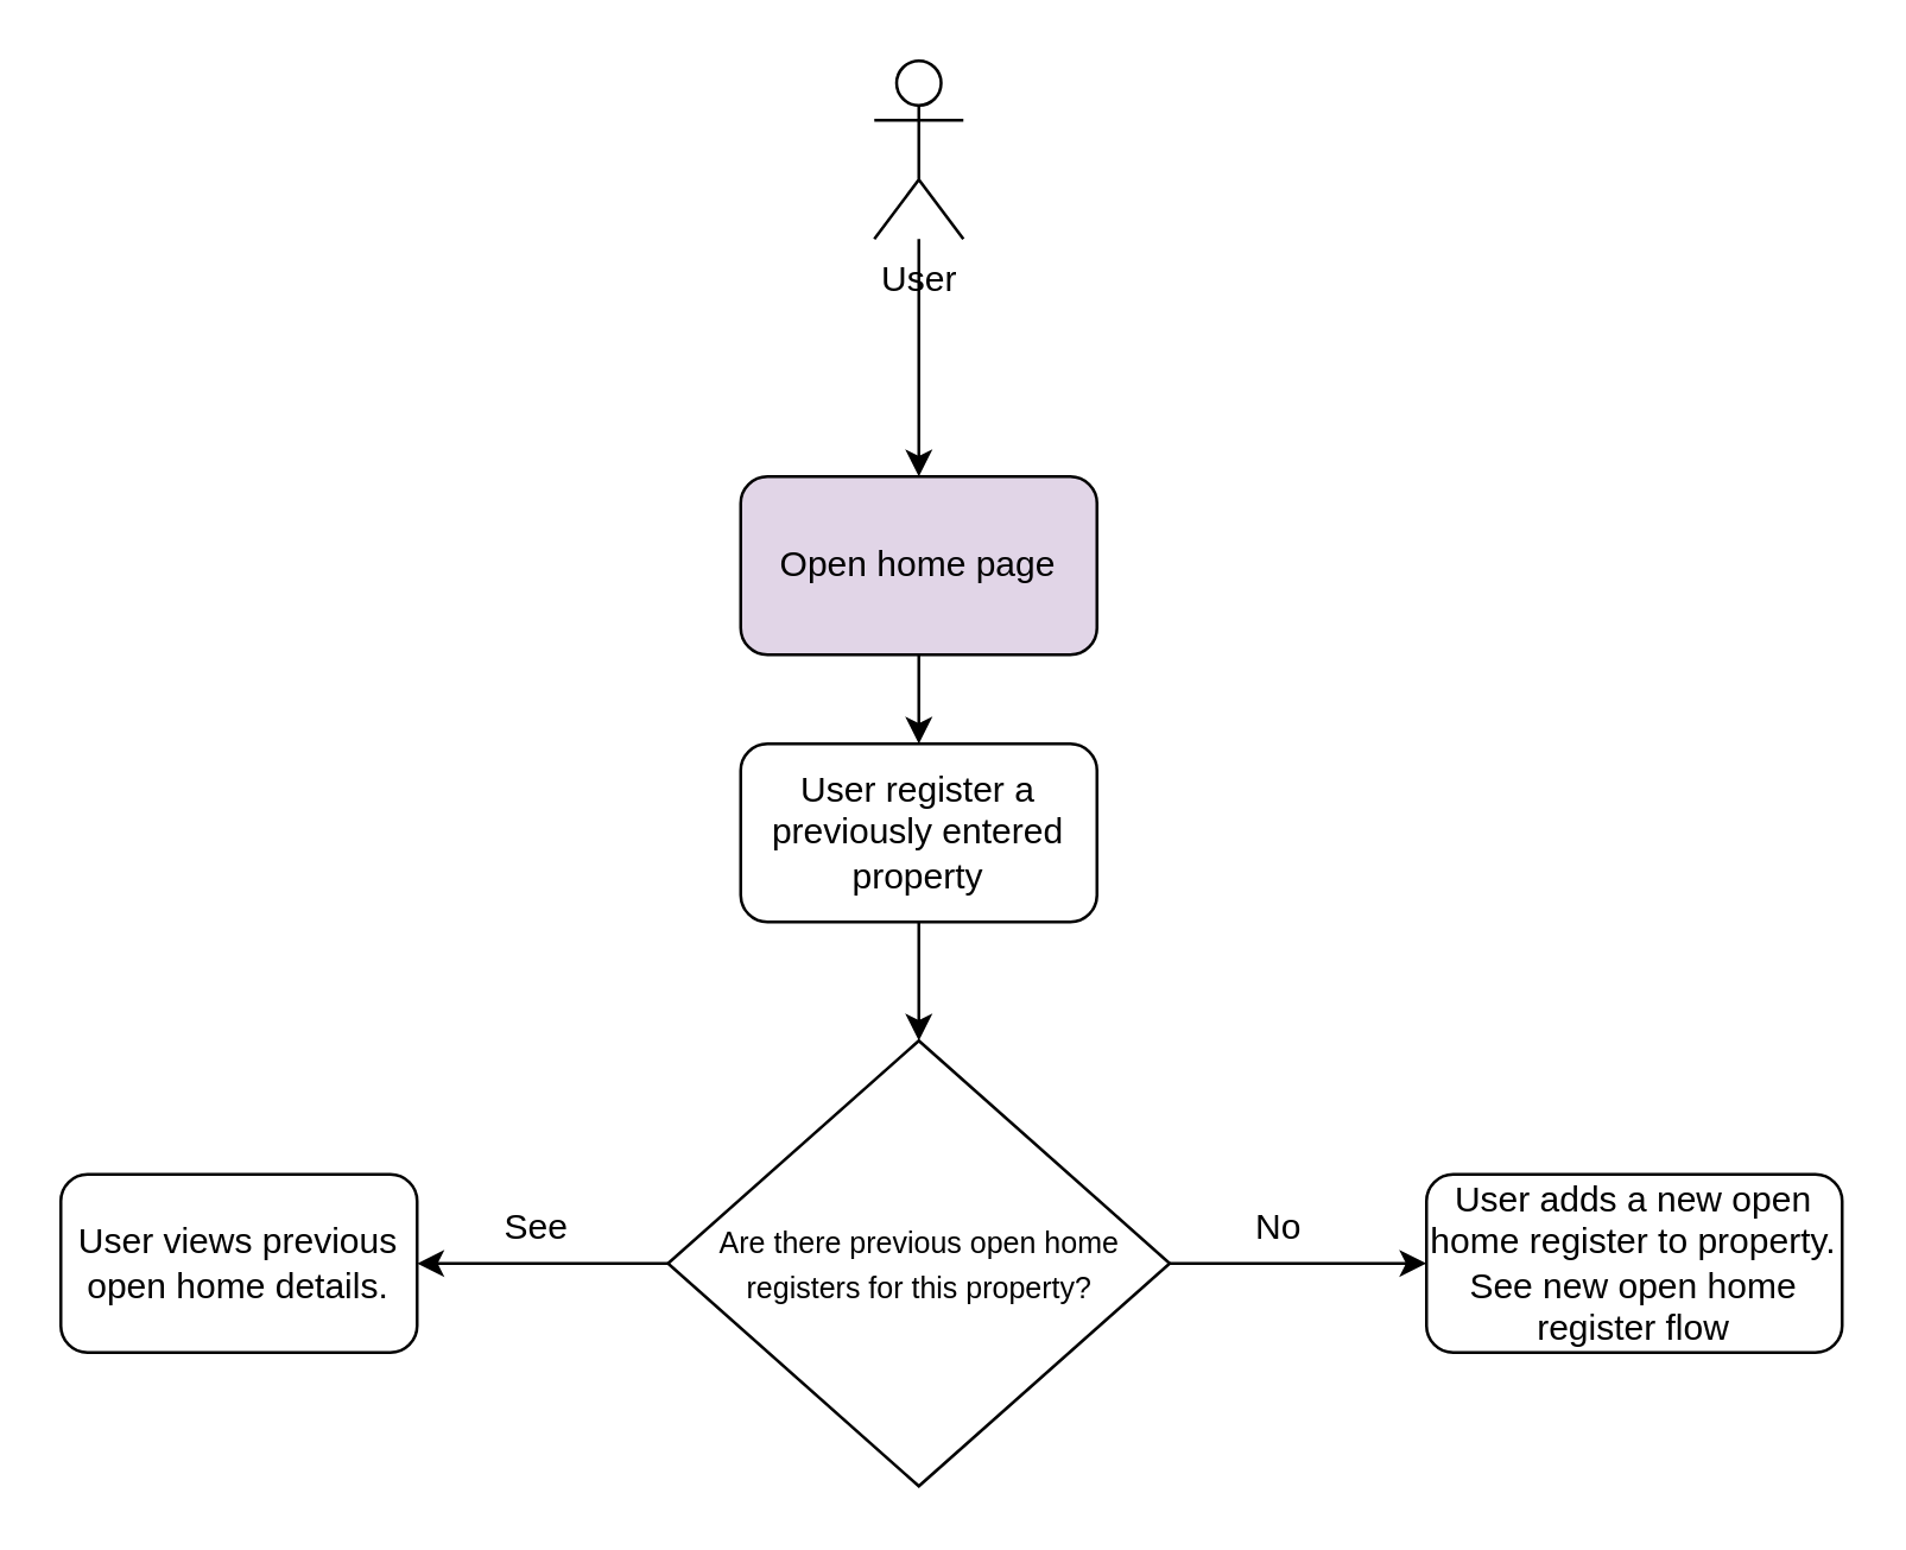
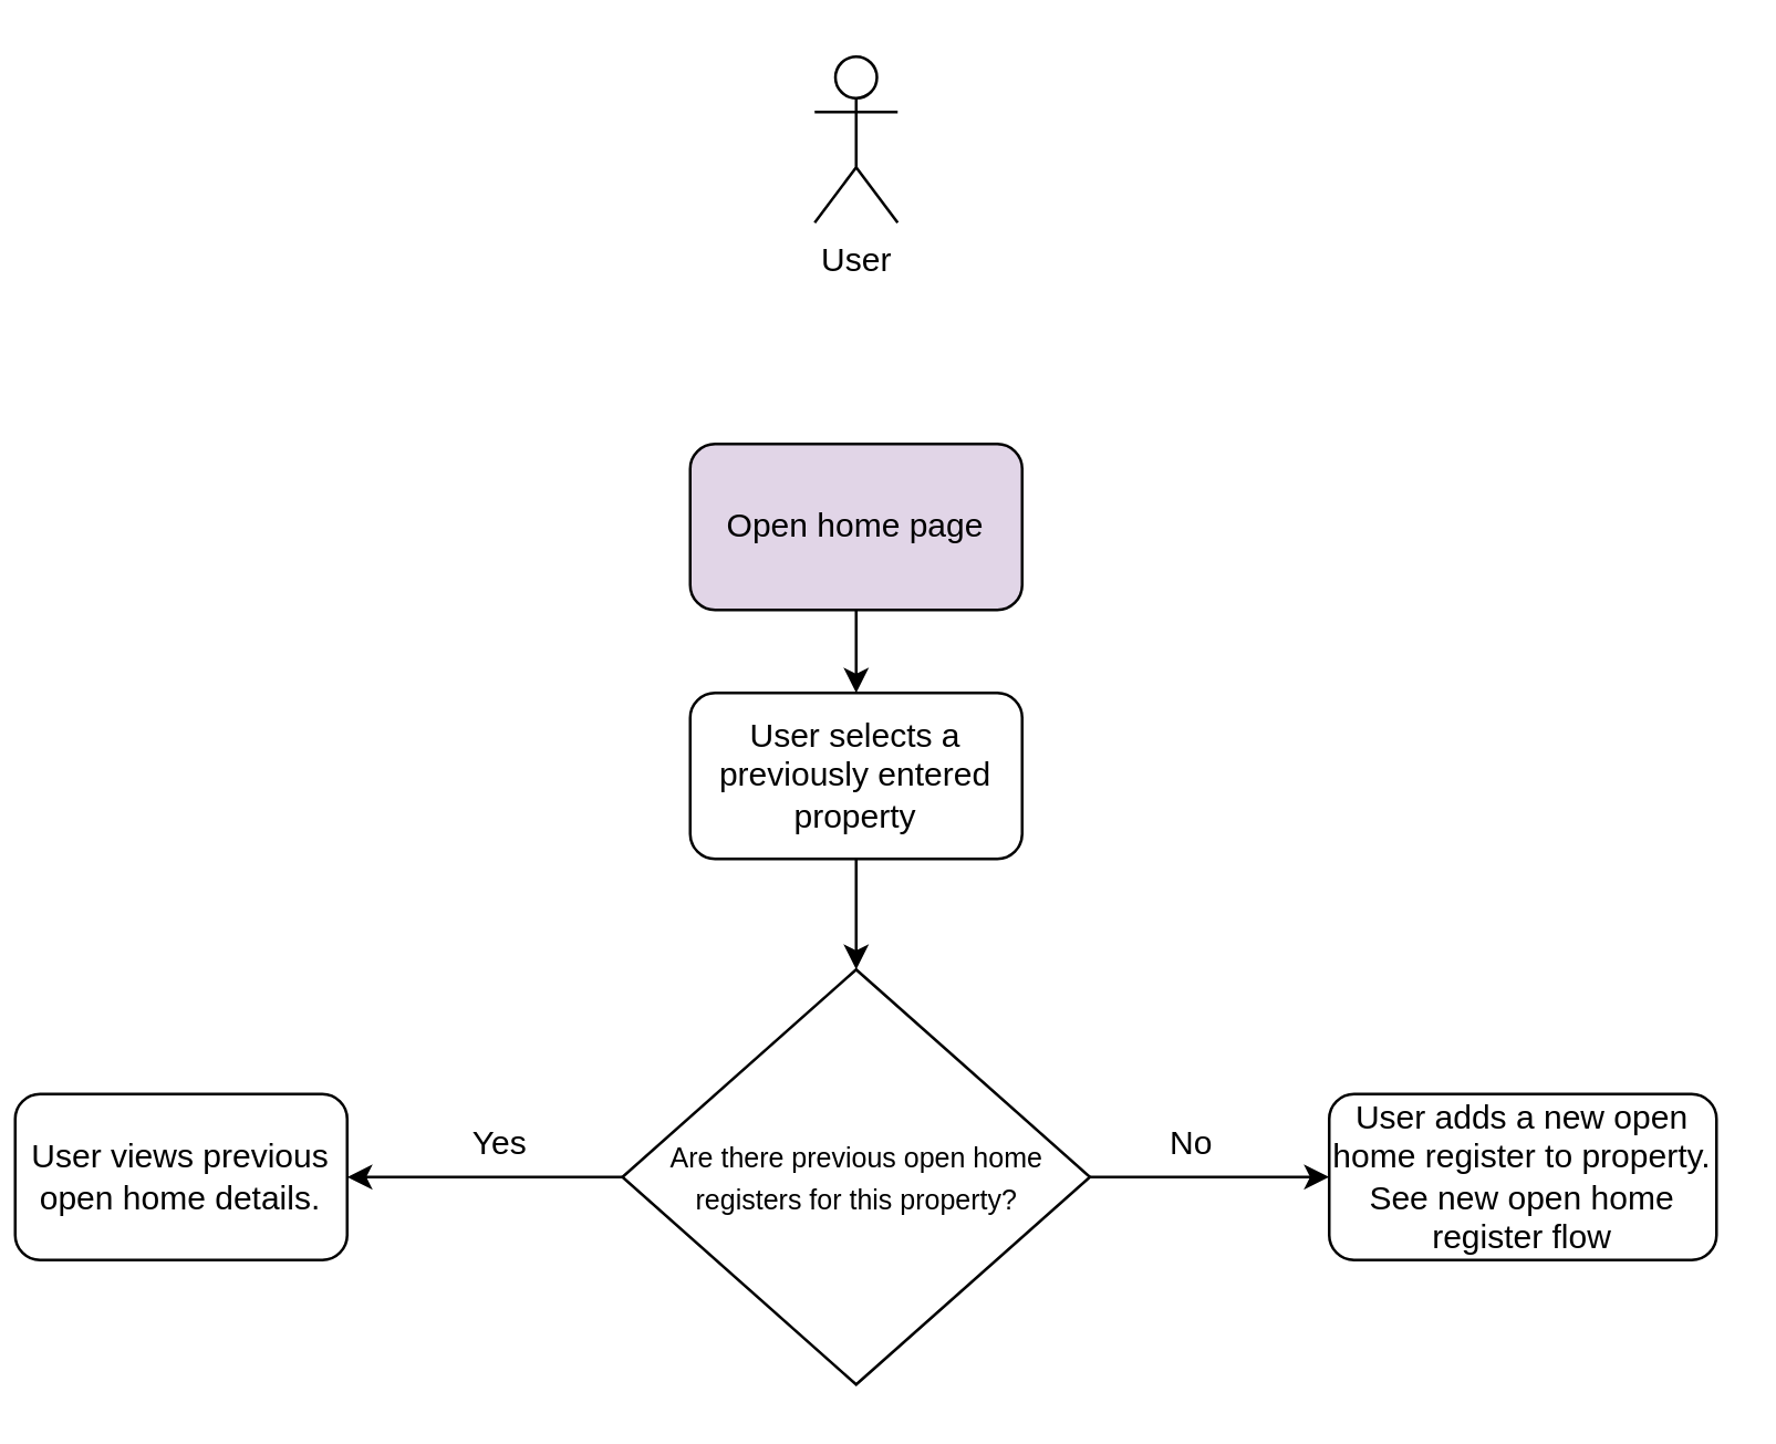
  <mxCell id="0" />
  <mxCell id="1" parent="0" />
- <mxCell id="2" style="edgeStyle=orthogonalEdgeStyle;rounded=0;orthogonalLoop=1;jettySize=auto;html=1;" edge="1" parent="1" source="3" target="5"><mxGeometry relative="1" as="geometry" /></mxCell>
  <mxCell id="3" value="User" style="shape=umlActor;verticalLabelPosition=bottom;verticalAlign=top;html=1;outlineConnect=0;" vertex="1" parent="1"><mxGeometry x="294" y="20" width="30" height="60" as="geometry" /></mxCell>
  <mxCell id="4" style="edgeStyle=orthogonalEdgeStyle;rounded=0;orthogonalLoop=1;jettySize=auto;html=1;entryX=0.5;entryY=0;entryDx=0;entryDy=0;" edge="1" parent="1" source="5" target="7"><mxGeometry relative="1" as="geometry" /></mxCell>
  <mxCell id="5" value="Open home page" style="rounded=1;whiteSpace=wrap;html=1;fillColor=#e1d5e7;" vertex="1" parent="1"><mxGeometry x="249" y="160" width="120" height="60" as="geometry" /></mxCell>
  <mxCell id="6" value="" style="edgeStyle=orthogonalEdgeStyle;rounded=0;orthogonalLoop=1;jettySize=auto;html=1;" edge="1" parent="1" source="7" target="11"><mxGeometry relative="1" as="geometry" /></mxCell>
- <mxCell id="7" value="User register a previously entered property" style="rounded=1;whiteSpace=wrap;html=1;" vertex="1" parent="1"><mxGeometry x="249" y="250" width="120" height="60" as="geometry" /></mxCell>
- <mxCell id="8" value="User views previous open home details." style="rounded=1;whiteSpace=wrap;html=1;" vertex="1" parent="1"><mxGeometry x="20" y="395" width="120" height="60" as="geometry" /></mxCell>
+ <mxCell id="7" value="User selects a previously entered property" style="rounded=1;whiteSpace=wrap;html=1;" vertex="1" parent="1"><mxGeometry x="249" y="250" width="120" height="60" as="geometry" /></mxCell>
+ <mxCell id="8" value="User views previous open home details." style="rounded=1;whiteSpace=wrap;html=1;" vertex="1" parent="1"><mxGeometry x="5" y="395" width="120" height="60" as="geometry" /></mxCell>
  <mxCell id="9" value="" style="edgeStyle=orthogonalEdgeStyle;rounded=0;orthogonalLoop=1;jettySize=auto;html=1;" edge="1" parent="1" source="11" target="8"><mxGeometry relative="1" as="geometry" /></mxCell>
  <mxCell id="10" value="" style="edgeStyle=orthogonalEdgeStyle;rounded=0;orthogonalLoop=1;jettySize=auto;html=1;" edge="1" parent="1" source="11" target="12"><mxGeometry relative="1" as="geometry" /></mxCell>
  <mxCell id="11" value="&lt;font style=&quot;font-size: 10px;&quot;&gt;Are there previous open home registers for this property?&lt;/font&gt;" style="rhombus;whiteSpace=wrap;html=1;" vertex="1" parent="1"><mxGeometry x="224.5" y="350" width="169" height="150" as="geometry" /></mxCell>
  <mxCell id="12" value="User adds a new open home register to property. See new open home register flow" style="rounded=1;whiteSpace=wrap;html=1;" vertex="1" parent="1"><mxGeometry x="480" y="395" width="140" height="60" as="geometry" /></mxCell>
- <mxCell id="13" value="See" style="text;html=1;align=center;verticalAlign=middle;resizable=0;points=[];autosize=1;strokeColor=none;fillColor=none;" vertex="1" parent="1"><mxGeometry x="160" y="398" width="40" height="30" as="geometry" /></mxCell>
+ <mxCell id="13" value="Yes" style="text;html=1;align=center;verticalAlign=middle;resizable=0;points=[];autosize=1;strokeColor=none;fillColor=none;" vertex="1" parent="1"><mxGeometry x="160" y="398" width="40" height="30" as="geometry" /></mxCell>
  <mxCell id="14" value="No" style="text;html=1;align=center;verticalAlign=middle;resizable=0;points=[];autosize=1;strokeColor=none;fillColor=none;" vertex="1" parent="1"><mxGeometry x="410" y="398" width="40" height="30" as="geometry" /></mxCell>
